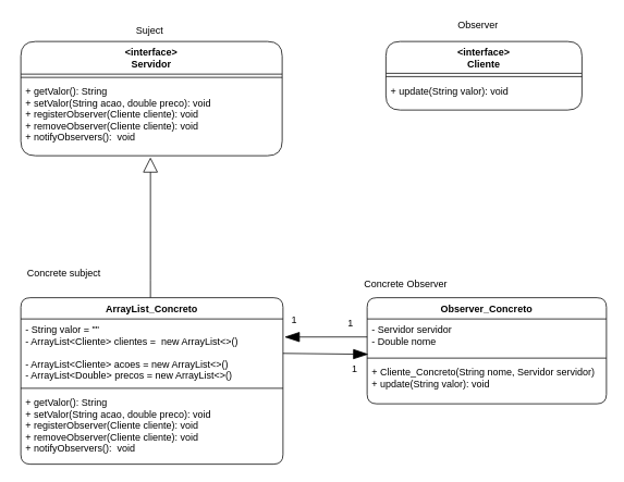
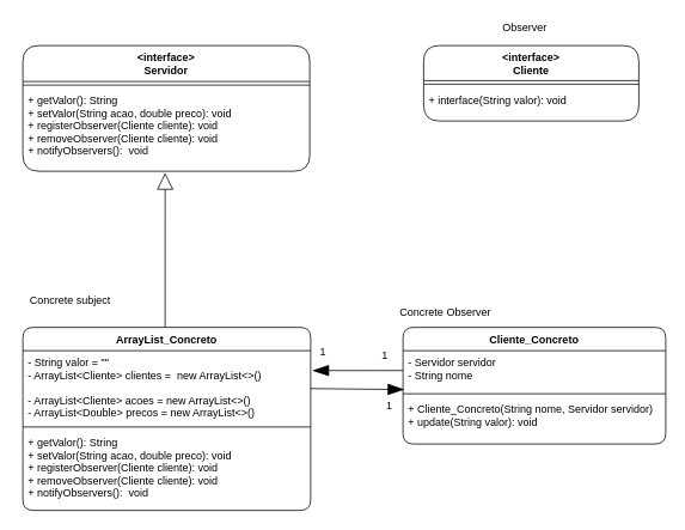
  <mxCell id="0" />
  <mxCell id="1" parent="0" />
  <mxCell id="2" value="&lt;interface&gt; &#10;Servidor" style="swimlane;fontStyle=1;align=center;verticalAlign=top;childLayout=stackLayout;horizontal=1;startSize=40;horizontalStack=0;resizeParent=1;resizeParentMax=0;resizeLast=0;collapsible=1;marginBottom=0;rounded=1;" parent="1" vertex="1"><mxGeometry x="25" y="50" width="320" height="140" as="geometry" /></mxCell>
  <mxCell id="3" value="" style="line;strokeWidth=1;fillColor=none;align=left;verticalAlign=middle;spacingTop=-1;spacingLeft=3;spacingRight=3;rotatable=0;labelPosition=right;points=[];portConstraint=eastwest;rounded=1;" parent="2" vertex="1"><mxGeometry y="40" width="320" height="8" as="geometry" /></mxCell>
  <mxCell id="4" value="+ getValor(): String&#10;+ setValor(String acao, double preco): void&#10;+ registerObserver(Cliente cliente): void&#10;+ removeObserver(Cliente cliente): void&#10;+ notifyObservers():  void" style="text;strokeColor=none;fillColor=none;align=left;verticalAlign=top;spacingLeft=4;spacingRight=4;overflow=hidden;rotatable=0;points=[[0,0.5],[1,0.5]];portConstraint=eastwest;rounded=1;" parent="2" vertex="1"><mxGeometry y="48" width="320" height="92" as="geometry" /></mxCell>
  <mxCell id="5" value="1" style="text;html=1;strokeColor=none;fillColor=none;align=center;verticalAlign=middle;whiteSpace=wrap;rounded=1;" parent="1" vertex="1"><mxGeometry x="414" y="440.5" width="40" height="20" as="geometry" /></mxCell>
  <mxCell id="6" value="1" style="text;html=1;strokeColor=none;fillColor=none;align=center;verticalAlign=middle;whiteSpace=wrap;rounded=1;" parent="1" vertex="1"><mxGeometry x="340" y="382" width="40" height="20" as="geometry" /></mxCell>
  <mxCell id="7" value="1" style="text;html=1;strokeColor=none;fillColor=none;align=center;verticalAlign=middle;whiteSpace=wrap;rounded=1;" parent="1" vertex="1"><mxGeometry x="409" y="386" width="40" height="20" as="geometry" /></mxCell>
- <mxCell id="8" value="Suject" style="text;html=1;strokeColor=none;fillColor=none;align=center;verticalAlign=middle;whiteSpace=wrap;rounded=0;" parent="1" vertex="1"><mxGeometry x="163" y="27" width="40" height="20" as="geometry" /></mxCell>
  <mxCell id="9" value="Observer" style="text;html=1;strokeColor=none;fillColor=none;align=center;verticalAlign=middle;whiteSpace=wrap;rounded=0;" parent="1" vertex="1"><mxGeometry x="565" y="20" width="40" height="20" as="geometry" /></mxCell>
  <mxCell id="10" style="edgeStyle=orthogonalEdgeStyle;rounded=0;orthogonalLoop=1;jettySize=auto;html=1;endArrow=block;endFill=0;startSize=16;endSize=16;entryX=0.496;entryY=1.022;entryDx=0;entryDy=0;entryPerimeter=0;" edge="1" parent="1" source="11" target="4"><mxGeometry relative="1" as="geometry"><mxPoint x="184" y="280" as="targetPoint" /><Array as="points"><mxPoint x="184" y="342" /></Array></mxGeometry></mxCell>
  <mxCell id="11" value="ArrayList_Concreto" style="swimlane;fontStyle=1;align=center;verticalAlign=top;childLayout=stackLayout;horizontal=1;startSize=26;horizontalStack=0;resizeParent=1;resizeParentMax=0;resizeLast=0;collapsible=1;marginBottom=0;rounded=1;" vertex="1" parent="1"><mxGeometry x="25" y="364" width="321" height="204" as="geometry" /></mxCell>
  <mxCell id="12" value="- String valor = &quot;&quot;&#10;- ArrayList&lt;Cliente&gt; clientes =  new ArrayList&lt;&gt;()&#10;&#10;- ArrayList&lt;Cliente&gt; acoes = new ArrayList&lt;&gt;()&#10;- ArrayList&lt;Double&gt; precos = new ArrayList&lt;&gt;()&#10;" style="text;strokeColor=none;fillColor=none;align=left;verticalAlign=top;spacingLeft=4;spacingRight=4;overflow=hidden;rotatable=0;points=[[0,0.5],[1,0.5]];portConstraint=eastwest;rounded=1;" vertex="1" parent="11"><mxGeometry y="26" width="321" height="81" as="geometry" /></mxCell>
  <mxCell id="13" value="" style="line;strokeWidth=1;fillColor=none;align=left;verticalAlign=middle;spacingTop=-1;spacingLeft=3;spacingRight=3;rotatable=0;labelPosition=right;points=[];portConstraint=eastwest;rounded=1;" vertex="1" parent="11"><mxGeometry y="107" width="321" height="8" as="geometry" /></mxCell>
  <mxCell id="14" value="+ getValor(): String&#10;+ setValor(String acao, double preco): void&#10;+ registerObserver(Cliente cliente): void&#10;+ removeObserver(Cliente cliente): void&#10;+ notifyObservers():  void" style="text;strokeColor=none;fillColor=none;align=left;verticalAlign=top;spacingLeft=4;spacingRight=4;overflow=hidden;rotatable=0;points=[[0,0.5],[1,0.5]];portConstraint=eastwest;rounded=1;" vertex="1" parent="11"><mxGeometry y="115" width="321" height="89" as="geometry" /></mxCell>
  <mxCell id="15" value="Concrete subject" style="text;html=1;strokeColor=none;fillColor=none;align=center;verticalAlign=middle;whiteSpace=wrap;rounded=0;" vertex="1" parent="1"><mxGeometry x="20" y="324" width="116" height="20" as="geometry" /></mxCell>
  <mxCell id="16" value="Concrete Observer" style="text;html=1;strokeColor=none;fillColor=none;align=center;verticalAlign=middle;whiteSpace=wrap;rounded=0;" vertex="1" parent="1"><mxGeometry x="439" y="337" width="115" height="20" as="geometry" /></mxCell>
- <mxCell id="17" value="Observer_Concreto" style="swimlane;fontStyle=1;align=center;verticalAlign=top;childLayout=stackLayout;horizontal=1;startSize=26;horizontalStack=0;resizeParent=1;resizeParentMax=0;resizeLast=0;collapsible=1;marginBottom=0;rounded=1;" vertex="1" parent="1"><mxGeometry x="449" y="364" width="293" height="130" as="geometry" /></mxCell>
- <mxCell id="18" value="- Servidor servidor&#10;- Double nome&#10;" style="text;strokeColor=none;fillColor=none;align=left;verticalAlign=top;spacingLeft=4;spacingRight=4;overflow=hidden;rotatable=0;points=[[0,0.5],[1,0.5]];portConstraint=eastwest;rounded=1;" vertex="1" parent="17"><mxGeometry y="26" width="293" height="44" as="geometry" /></mxCell>
+ <mxCell id="17" value="Cliente_Concreto" style="swimlane;fontStyle=1;align=center;verticalAlign=top;childLayout=stackLayout;horizontal=1;startSize=26;horizontalStack=0;resizeParent=1;resizeParentMax=0;resizeLast=0;collapsible=1;marginBottom=0;rounded=1;" vertex="1" parent="1"><mxGeometry x="449" y="364" width="293" height="130" as="geometry" /></mxCell>
+ <mxCell id="18" value="- Servidor servidor&#10;- String nome&#10;" style="text;strokeColor=none;fillColor=none;align=left;verticalAlign=top;spacingLeft=4;spacingRight=4;overflow=hidden;rotatable=0;points=[[0,0.5],[1,0.5]];portConstraint=eastwest;rounded=1;" vertex="1" parent="17"><mxGeometry y="26" width="293" height="44" as="geometry" /></mxCell>
  <mxCell id="19" value="" style="line;strokeWidth=1;fillColor=none;align=left;verticalAlign=middle;spacingTop=-1;spacingLeft=3;spacingRight=3;rotatable=0;labelPosition=right;points=[];portConstraint=eastwest;rounded=1;" vertex="1" parent="17"><mxGeometry y="70" width="293" height="8" as="geometry" /></mxCell>
  <mxCell id="20" value="+ Cliente_Concreto(String nome, Servidor servidor)&#10;+ update(String valor): void" style="text;strokeColor=none;fillColor=none;align=left;verticalAlign=top;spacingLeft=4;spacingRight=4;overflow=hidden;rotatable=0;points=[[0,0.5],[1,0.5]];portConstraint=eastwest;rounded=1;" vertex="1" parent="17"><mxGeometry y="78" width="293" height="52" as="geometry" /></mxCell>
  <mxCell id="21" value="&lt;interface&gt;&#10;Cliente" style="swimlane;fontStyle=1;align=center;verticalAlign=top;childLayout=stackLayout;horizontal=1;startSize=39;horizontalStack=0;resizeParent=1;resizeParentMax=0;resizeLast=0;collapsible=1;marginBottom=0;rounded=1;" parent="1" vertex="1"><mxGeometry x="472" y="50" width="240" height="84" as="geometry" /></mxCell>
  <mxCell id="22" value="" style="line;strokeWidth=1;fillColor=none;align=left;verticalAlign=middle;spacingTop=-1;spacingLeft=3;spacingRight=3;rotatable=0;labelPosition=right;points=[];portConstraint=eastwest;rounded=1;" parent="21" vertex="1"><mxGeometry y="39" width="240" height="8" as="geometry" /></mxCell>
- <mxCell id="23" value="+ update(String valor): void" style="text;strokeColor=none;fillColor=none;align=left;verticalAlign=top;spacingLeft=4;spacingRight=4;overflow=hidden;rotatable=0;points=[[0,0.5],[1,0.5]];portConstraint=eastwest;rounded=1;" parent="21" vertex="1"><mxGeometry y="47" width="240" height="37" as="geometry" /></mxCell>
+ <mxCell id="23" value="+ interface(String valor): void" style="text;strokeColor=none;fillColor=none;align=left;verticalAlign=top;spacingLeft=4;spacingRight=4;overflow=hidden;rotatable=0;points=[[0,0.5],[1,0.5]];portConstraint=eastwest;rounded=1;" parent="21" vertex="1"><mxGeometry y="47" width="240" height="37" as="geometry" /></mxCell>
  <mxCell id="24" style="edgeStyle=none;rounded=0;orthogonalLoop=1;jettySize=auto;html=1;entryX=1.006;entryY=0.274;entryDx=0;entryDy=0;entryPerimeter=0;startSize=16;endArrow=blockThin;endFill=1;endSize=16;" edge="1" parent="1" source="18" target="12"><mxGeometry relative="1" as="geometry" /></mxCell>
  <mxCell id="25" style="edgeStyle=none;rounded=0;orthogonalLoop=1;jettySize=auto;html=1;entryX=0.005;entryY=0.985;entryDx=0;entryDy=0;entryPerimeter=0;startSize=16;endArrow=blockThin;endFill=1;endSize=16;" edge="1" parent="1" source="12" target="18"><mxGeometry relative="1" as="geometry" /></mxCell>
